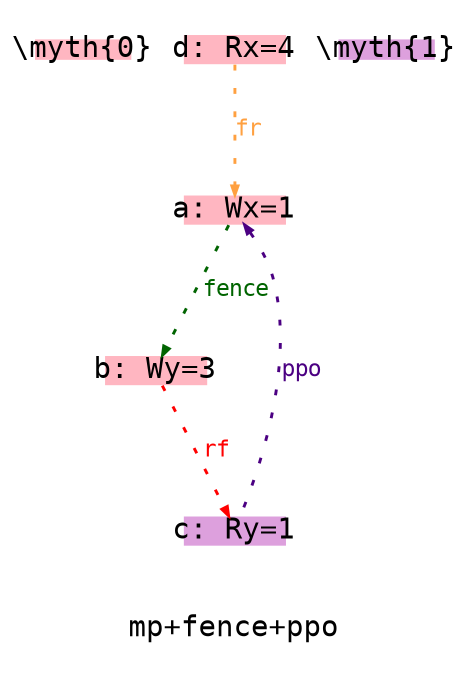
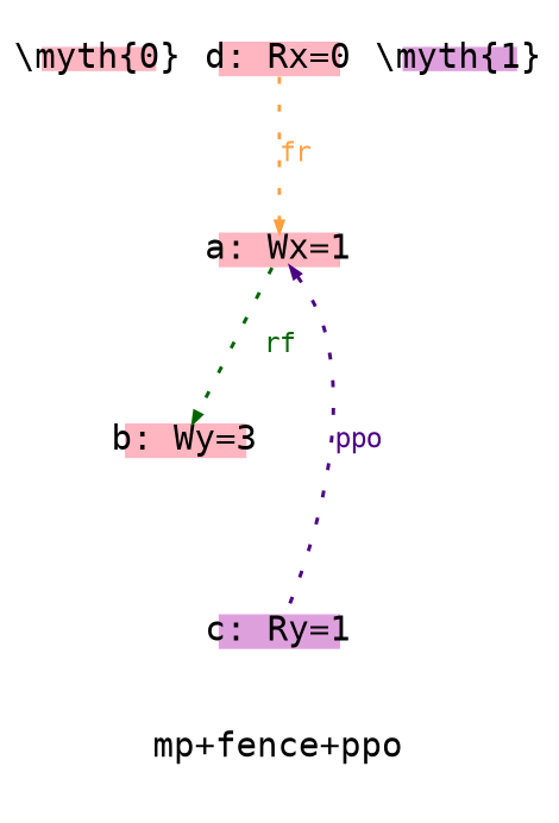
  digraph {
    fontname="DejaVu Sans Mono"
    fontsize=10
    label="mp+fence+ppo"
    splines=spline
    node [color=purple fillcolor=lightpink fixedsize=true fontname="DejaVu Sans Mono" fontsize=10 shape=none style=filled]
    edge [arrowsize=0.300000 fontname="DejaVu Sans Mono" fontsize=8 style=dotted]
    n1 [height=0.091875 label="\\myth{0}" width=0.455000]
    n2 [height=0.138889 label="a: Wx=1" width=0.486111]
    n3 [color=black height=0.138889 label="b: Wy=3" width=0.486111]
    n4 [color=deeppink fillcolor=plum height=0.138889 label="c: Ry=1" width=0.486111]
    n5 [color=red fillcolor=plum height=0.091875 label="\\myth{1}" width=0.455000]
-   n6 [height=0.138889 label="d: Rx=4" width=0.486111]
-   n2 -> n3 [color=darkgreen fontcolor=darkgreen label=fence]
+   n6 [height=0.138889 label="d: Rx=0" width=0.486111]
+   n2 -> n3 [color=darkgreen fontcolor=darkgreen label=rf]
    n2 -> n4 [color=indigo dir=back fontcolor=indigo label=ppo]
-   n3 -> n4 [color=red fontcolor=red label=rf]
    n6 -> n2 [color="#ffa040" fontcolor="#ffa040" label=fr]
  }
